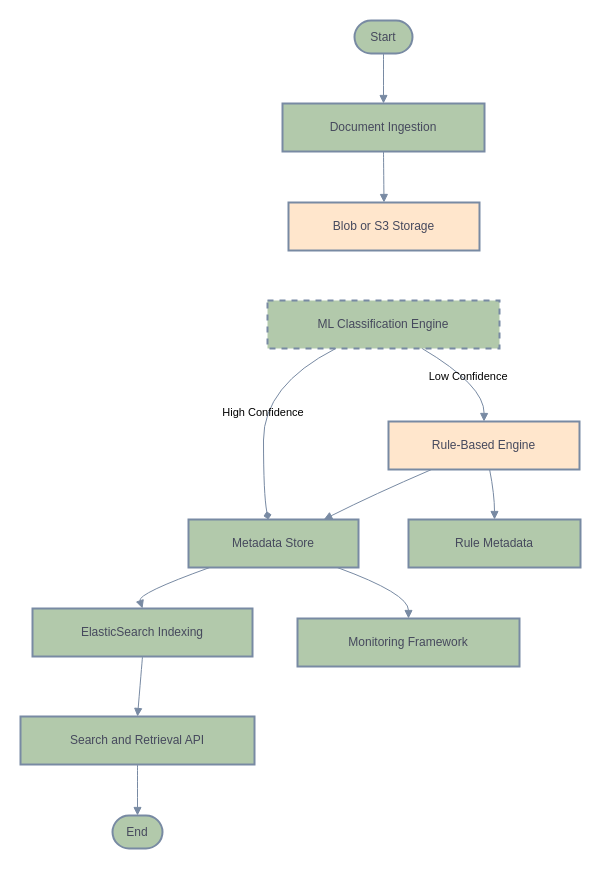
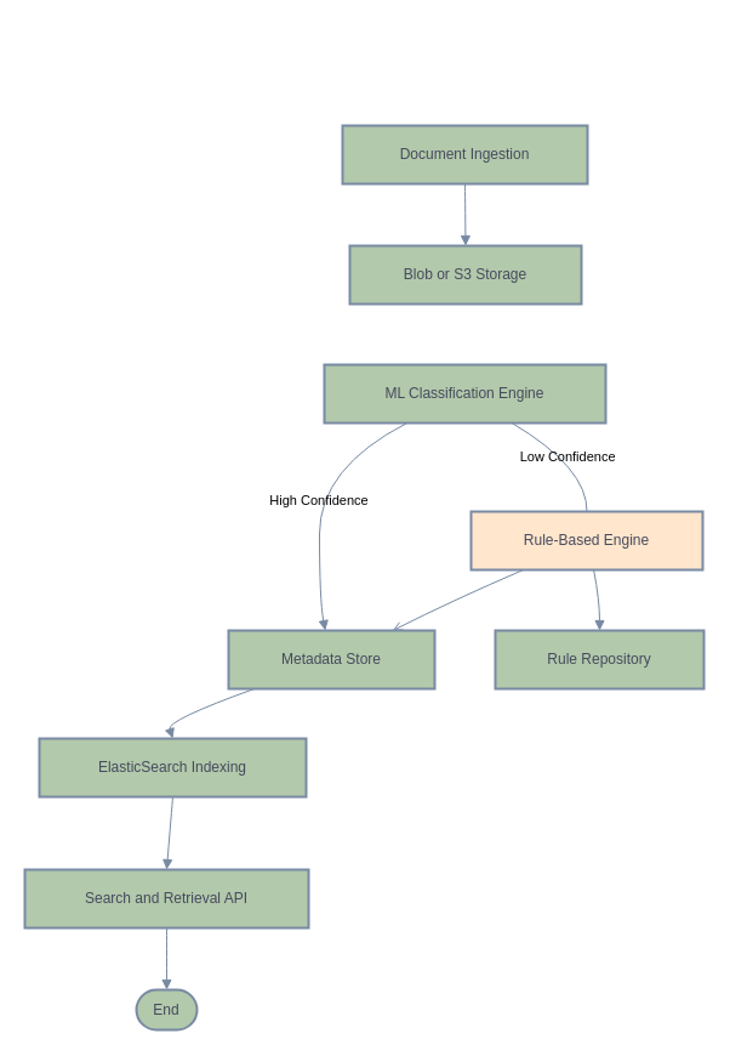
  <mxCell id="0" />
  <mxCell id="1" parent="0" />
- <mxCell id="2" value="Start" style="rounded=1;whiteSpace=wrap;arcSize=50;strokeWidth=2;labelBackgroundColor=none;fillColor=#B2C9AB;strokeColor=#788AA3;fontColor=#46495D;" vertex="1" parent="1"><mxGeometry x="354" y="20" width="58" height="33" as="geometry" /></mxCell>
  <mxCell id="3" value="Document Ingestion" style="whiteSpace=wrap;strokeWidth=2;labelBackgroundColor=none;fillColor=#B2C9AB;strokeColor=#788AA3;fontColor=#46495D;" vertex="1" parent="1"><mxGeometry x="282" y="103" width="202" height="48" as="geometry" /></mxCell>
- <mxCell id="4" value="Blob or S3 Storage" style="whiteSpace=wrap;strokeWidth=2;labelBackgroundColor=none;fillColor=#ffe6cc;strokeColor=#788AA3;fontColor=#46495D;" vertex="1" parent="1"><mxGeometry x="288" y="202" width="191" height="48" as="geometry" /></mxCell>
- <mxCell id="5" value="ML Classification Engine" style="whiteSpace=wrap;strokeWidth=2;labelBackgroundColor=none;fillColor=#B2C9AB;strokeColor=#788AA3;fontColor=#46495D;dashed=1;" vertex="1" parent="1"><mxGeometry x="267" y="300" width="232" height="48" as="geometry" /></mxCell>
+ <mxCell id="4" value="Blob or S3 Storage" style="whiteSpace=wrap;strokeWidth=2;labelBackgroundColor=none;fillColor=#B2C9AB;strokeColor=#788AA3;fontColor=#46495D;" vertex="1" parent="1"><mxGeometry x="288" y="202" width="191" height="48" as="geometry" /></mxCell>
+ <mxCell id="5" value="ML Classification Engine" style="whiteSpace=wrap;strokeWidth=2;labelBackgroundColor=none;fillColor=#B2C9AB;strokeColor=#788AA3;fontColor=#46495D;" vertex="1" parent="1"><mxGeometry x="267" y="300" width="232" height="48" as="geometry" /></mxCell>
  <mxCell id="6" value="Metadata Store" style="whiteSpace=wrap;strokeWidth=2;labelBackgroundColor=none;fillColor=#B2C9AB;strokeColor=#788AA3;fontColor=#46495D;" vertex="1" parent="1"><mxGeometry x="188" y="519" width="170" height="48" as="geometry" /></mxCell>
  <mxCell id="7" value="Rule-Based Engine" style="whiteSpace=wrap;strokeWidth=2;labelBackgroundColor=none;fillColor=#ffe6cc;strokeColor=#788AA3;fontColor=#46495D;" vertex="1" parent="1"><mxGeometry x="388" y="421" width="191" height="48" as="geometry" /></mxCell>
- <mxCell id="8" value="Rule Metadata" style="whiteSpace=wrap;strokeWidth=2;labelBackgroundColor=none;fillColor=#B2C9AB;strokeColor=#788AA3;fontColor=#46495D;" vertex="1" parent="1"><mxGeometry x="408" y="519" width="172" height="48" as="geometry" /></mxCell>
+ <mxCell id="8" value="Rule Repository" style="whiteSpace=wrap;strokeWidth=2;labelBackgroundColor=none;fillColor=#B2C9AB;strokeColor=#788AA3;fontColor=#46495D;" vertex="1" parent="1"><mxGeometry x="408" y="519" width="172" height="48" as="geometry" /></mxCell>
  <mxCell id="9" value="ElasticSearch Indexing" style="whiteSpace=wrap;strokeWidth=2;labelBackgroundColor=none;fillColor=#B2C9AB;strokeColor=#788AA3;fontColor=#46495D;" vertex="1" parent="1"><mxGeometry x="32" y="608" width="220" height="48" as="geometry" /></mxCell>
  <mxCell id="10" value="Search and Retrieval API" style="whiteSpace=wrap;strokeWidth=2;labelBackgroundColor=none;fillColor=#B2C9AB;strokeColor=#788AA3;fontColor=#46495D;" vertex="1" parent="1"><mxGeometry x="20" y="716" width="234" height="48" as="geometry" /></mxCell>
- <mxCell id="11" value="Monitoring Framework" style="whiteSpace=wrap;strokeWidth=2;labelBackgroundColor=none;fillColor=#B2C9AB;strokeColor=#788AA3;fontColor=#46495D;" vertex="1" parent="1"><mxGeometry x="297" y="618" width="222" height="48" as="geometry" /></mxCell>
  <mxCell id="12" value="End" style="rounded=1;whiteSpace=wrap;arcSize=50;strokeWidth=2;labelBackgroundColor=none;fillColor=#B2C9AB;strokeColor=#788AA3;fontColor=#46495D;" vertex="1" parent="1"><mxGeometry x="112" y="815" width="50" height="33" as="geometry" /></mxCell>
- <mxCell id="13" value="" style="curved=1;startArrow=none;endArrow=block;exitX=0.5;exitY=1.01;entryX=0.5;entryY=0.01;rounded=0;labelBackgroundColor=none;strokeColor=#788AA3;fontColor=default;" edge="1" parent="1" source="2" target="3"><mxGeometry relative="1" as="geometry"><Array as="points" /></mxGeometry></mxCell>
  <mxCell id="14" value="" style="curved=1;startArrow=none;endArrow=block;exitX=0.5;exitY=1.02;entryX=0.5;entryY=0;rounded=0;labelBackgroundColor=none;strokeColor=#788AA3;fontColor=default;" edge="1" parent="1" source="3" target="4"><mxGeometry relative="1" as="geometry"><Array as="points" /></mxGeometry></mxCell>
- <mxCell id="15" value="High Confidence" style="curved=1;startArrow=none;endArrow=diamond;exitX=0.29;exitY=1.01;entryX=0.47;entryY=0.01;rounded=0;labelBackgroundColor=none;strokeColor=#788AA3;fontColor=default;" edge="1" parent="1" source="5" target="6"><mxGeometry relative="1" as="geometry"><Array as="points"><mxPoint x="263" y="385" /><mxPoint x="263" y="494" /></Array></mxGeometry></mxCell>
- <mxCell id="16" value="Low Confidence" style="curved=1;startArrow=none;endArrow=block;exitX=0.67;exitY=1.01;entryX=0.5;entryY=0;rounded=0;labelBackgroundColor=none;strokeColor=#788AA3;fontColor=default;" edge="1" parent="1" source="5" target="7"><mxGeometry relative="1" as="geometry"><Array as="points"><mxPoint x="484" y="385" /></Array></mxGeometry></mxCell>
+ <mxCell id="15" value="High Confidence" style="curved=1;startArrow=none;endArrow=block;exitX=0.29;exitY=1.01;entryX=0.47;entryY=0.01;rounded=0;labelBackgroundColor=none;strokeColor=#788AA3;fontColor=default;" edge="1" parent="1" source="5" target="6"><mxGeometry relative="1" as="geometry"><Array as="points"><mxPoint x="263" y="385" /><mxPoint x="263" y="494" /></Array></mxGeometry></mxCell>
+ <mxCell id="16" value="Low Confidence" style="curved=1;startArrow=none;endArrow=none;exitX=0.67;exitY=1.01;entryX=0.5;entryY=0;rounded=0;labelBackgroundColor=none;strokeColor=#788AA3;fontColor=default;" edge="1" parent="1" source="5" target="7"><mxGeometry relative="1" as="geometry"><Array as="points"><mxPoint x="484" y="385" /></Array></mxGeometry></mxCell>
  <mxCell id="17" value="" style="curved=1;startArrow=none;endArrow=block;exitX=0.53;exitY=1.01;entryX=0.5;entryY=0.01;rounded=0;labelBackgroundColor=none;strokeColor=#788AA3;fontColor=default;" edge="1" parent="1" source="7" target="8"><mxGeometry relative="1" as="geometry"><Array as="points"><mxPoint x="494" y="494" /></Array></mxGeometry></mxCell>
- <mxCell id="18" value="" style="curved=1;startArrow=none;endArrow=block;exitX=0.22;exitY=1.01;entryX=0.79;entryY=0.01;rounded=0;labelBackgroundColor=none;strokeColor=#788AA3;fontColor=default;" edge="1" parent="1" source="7" target="6"><mxGeometry relative="1" as="geometry"><Array as="points"><mxPoint x="373" y="494" /></Array></mxGeometry></mxCell>
+ <mxCell id="18" value="" style="curved=1;startArrow=none;endArrow=open;exitX=0.22;exitY=1.01;entryX=0.79;entryY=0.01;rounded=0;labelBackgroundColor=none;strokeColor=#788AA3;fontColor=default;" edge="1" parent="1" source="7" target="6"><mxGeometry relative="1" as="geometry"><Array as="points"><mxPoint x="373" y="494" /></Array></mxGeometry></mxCell>
  <mxCell id="19" value="" style="curved=1;startArrow=none;endArrow=block;exitX=0.11;exitY=1.02;entryX=0.5;entryY=0;rounded=0;labelBackgroundColor=none;strokeColor=#788AA3;fontColor=default;" edge="1" parent="1" source="6" target="9"><mxGeometry relative="1" as="geometry"><Array as="points"><mxPoint x="137" y="593" /></Array></mxGeometry></mxCell>
  <mxCell id="20" value="" style="curved=1;startArrow=none;endArrow=block;exitX=0.5;exitY=1;entryX=0.5;entryY=0;rounded=0;labelBackgroundColor=none;strokeColor=#788AA3;fontColor=default;" edge="1" parent="1" source="9" target="10"><mxGeometry relative="1" as="geometry"><Array as="points" /></mxGeometry></mxCell>
- <mxCell id="21" value="" style="curved=1;startArrow=none;endArrow=block;exitX=0.89;exitY=1.02;entryX=0.5;entryY=0;rounded=0;labelBackgroundColor=none;strokeColor=#788AA3;fontColor=default;" edge="1" parent="1" source="6" target="11"><mxGeometry relative="1" as="geometry"><Array as="points"><mxPoint x="408" y="593" /></Array></mxGeometry></mxCell>
  <mxCell id="22" value="" style="curved=1;startArrow=none;endArrow=block;exitX=0.5;exitY=1.01;entryX=0.5;entryY=-0.01;rounded=0;labelBackgroundColor=none;strokeColor=#788AA3;fontColor=default;" edge="1" parent="1" source="10" target="12"><mxGeometry relative="1" as="geometry"><Array as="points" /></mxGeometry></mxCell>
